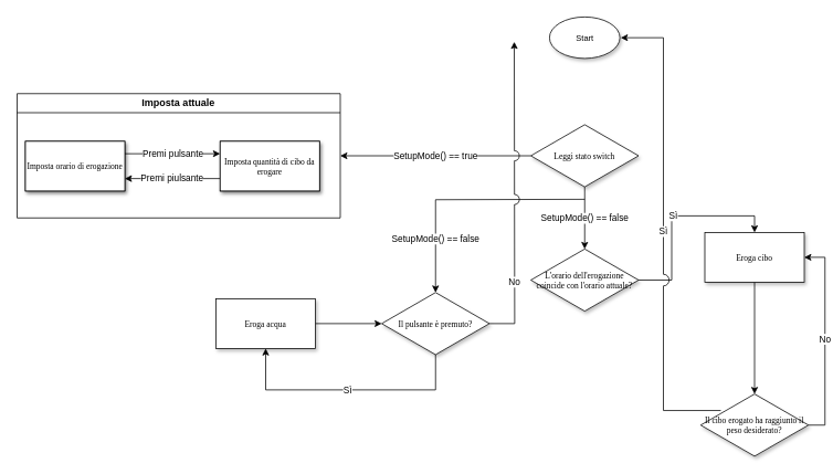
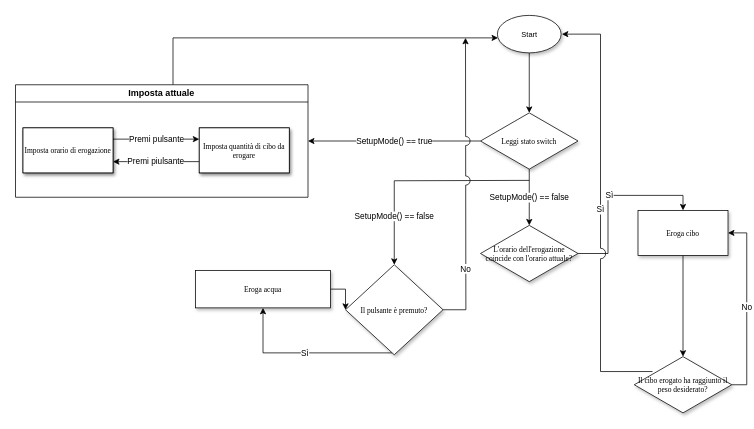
  <mxCell id="0" />
  <mxCell id="1" parent="0" />
  <mxCell id="2" value="Sì" style="edgeStyle=orthogonalEdgeStyle;rounded=0;orthogonalLoop=1;jettySize=auto;html=1;exitX=1;exitY=0.5;exitDx=0;exitDy=0;entryX=0.5;entryY=0;entryDx=0;entryDy=0;" parent="1" source="5" target="7" edge="1"><mxGeometry relative="1" as="geometry" /></mxCell>
  <mxCell id="3" value="Sì" style="edgeStyle=orthogonalEdgeStyle;rounded=0;orthogonalLoop=1;jettySize=auto;html=1;entryX=1;entryY=0.5;entryDx=0;entryDy=0;jumpStyle=arc;exitX=0.187;exitY=0.265;exitDx=0;exitDy=0;exitPerimeter=0;jumpSize=14;" parent="1" source="9" edge="1"><mxGeometry relative="1" as="geometry"><mxPoint x="970" y="570" as="sourcePoint" /><mxPoint x="748.5" y="45" as="targetPoint" /><Array as="points"><mxPoint x="800" y="495" /><mxPoint x="800" y="45" /></Array></mxGeometry></mxCell>
  <mxCell id="4" value="SetupMode() == false" style="edgeStyle=orthogonalEdgeStyle;rounded=0;orthogonalLoop=1;jettySize=auto;html=1;entryX=0.5;entryY=0;entryDx=0;entryDy=0;" edge="1" parent="1" target="25"><mxGeometry x="0.557" relative="1" as="geometry"><mxPoint x="705" y="240" as="sourcePoint" /><mxPoint x="540" y="365" as="targetPoint" /><mxPoint y="1" as="offset" /></mxGeometry></mxCell>
  <mxCell id="5" value="&lt;font style=&quot;font-size: 10px;&quot;&gt;L'orario dell'erogazione&lt;br style=&quot;font-size: 10px;&quot;&gt;coincide con l'orario attuale?&lt;/font&gt;" style="rhombus;whiteSpace=wrap;html=1;rounded=0;shadow=1;labelBackgroundColor=none;strokeWidth=1;fontFamily=Verdana;fontSize=10;align=center;" parent="1" vertex="1"><mxGeometry x="640" y="300" width="130" height="75" as="geometry" /></mxCell>
  <mxCell id="6" style="edgeStyle=orthogonalEdgeStyle;rounded=0;orthogonalLoop=1;jettySize=auto;html=1;exitX=0.5;exitY=1;exitDx=0;exitDy=0;entryX=0.5;entryY=0;entryDx=0;entryDy=0;" parent="1" source="7" target="9" edge="1"><mxGeometry relative="1" as="geometry" /></mxCell>
  <mxCell id="7" value="Eroga cibo" style="rounded=0;whiteSpace=wrap;html=1;shadow=1;labelBackgroundColor=none;strokeWidth=1;fontFamily=Verdana;fontSize=10;align=center;" parent="1" vertex="1"><mxGeometry x="850" y="280" width="120" height="60" as="geometry" /></mxCell>
  <mxCell id="8" value="No" style="edgeStyle=orthogonalEdgeStyle;rounded=0;orthogonalLoop=1;jettySize=auto;html=1;exitX=1;exitY=0.5;exitDx=0;exitDy=0;entryX=1;entryY=0.5;entryDx=0;entryDy=0;" parent="1" source="9" target="7" edge="1"><mxGeometry relative="1" as="geometry" /></mxCell>
  <mxCell id="9" value="Il cibo erogato ha raggiunto il peso desiderato?" style="rhombus;whiteSpace=wrap;html=1;rounded=0;shadow=1;labelBackgroundColor=none;strokeWidth=1;fontFamily=Verdana;fontSize=10;align=center;" parent="1" vertex="1"><mxGeometry x="845" y="475" width="130" height="75" as="geometry" /></mxCell>
  <mxCell id="10" value="SetupMode() == true" style="edgeStyle=orthogonalEdgeStyle;rounded=0;orthogonalLoop=1;jettySize=auto;html=1;entryX=1;entryY=0.5;entryDx=0;entryDy=0;jumpSize=14;" parent="1" source="12" target="20" edge="1"><mxGeometry relative="1" as="geometry"><mxPoint x="530" y="85" as="targetPoint" /></mxGeometry></mxCell>
  <mxCell id="11" value="SetupMode() == false" style="edgeStyle=orthogonalEdgeStyle;rounded=0;orthogonalLoop=1;jettySize=auto;html=1;entryX=0.5;entryY=0;entryDx=0;entryDy=0;" parent="1" source="12" target="5" edge="1"><mxGeometry relative="1" as="geometry" /></mxCell>
  <mxCell id="12" value="Leggi stato switch" style="rhombus;whiteSpace=wrap;html=1;rounded=0;shadow=1;labelBackgroundColor=none;strokeWidth=1;fontFamily=Verdana;fontSize=10;align=center;" parent="1" vertex="1"><mxGeometry x="640" y="150" width="130" height="75" as="geometry" /></mxCell>
+ <mxCell id="13" style="edgeStyle=orthogonalEdgeStyle;rounded=0;orthogonalLoop=1;jettySize=auto;html=1;" parent="1" source="14" target="12" edge="1"><mxGeometry relative="1" as="geometry" /></mxCell>
  <mxCell id="14" value="Start" style="ellipse;whiteSpace=wrap;html=1;fontSize=10;shadow=1;" parent="1" vertex="1"><mxGeometry x="662.5" y="20" width="85" height="50" as="geometry" /></mxCell>
  <mxCell id="15" value="Imposta quantità di cibo da erogare" style="whiteSpace=wrap;html=1;fontSize=10;fontFamily=Verdana;rounded=0;shadow=1;labelBackgroundColor=none;strokeWidth=1;container=0;" parent="1" vertex="1"><mxGeometry x="265" y="170" width="120" height="60" as="geometry" /></mxCell>
  <mxCell id="16" value="Premi pulsante" style="edgeStyle=orthogonalEdgeStyle;rounded=0;orthogonalLoop=1;jettySize=auto;html=1;exitX=1;exitY=0.25;exitDx=0;exitDy=0;entryX=0;entryY=0.25;entryDx=0;entryDy=0;" parent="1" source="17" target="15" edge="1"><mxGeometry relative="1" as="geometry" /></mxCell>
  <mxCell id="17" value="Imposta orario di erogazione" style="whiteSpace=wrap;html=1;fontSize=10;fontFamily=Verdana;rounded=0;shadow=1;labelBackgroundColor=none;strokeWidth=1;container=0;" parent="1" vertex="1"><mxGeometry x="30" y="170" width="120" height="60" as="geometry" /></mxCell>
  <mxCell id="18" value="Premi piulsante" style="edgeStyle=orthogonalEdgeStyle;rounded=0;orthogonalLoop=1;jettySize=auto;html=1;exitX=0;exitY=0.75;exitDx=0;exitDy=0;entryX=1;entryY=0.75;entryDx=0;entryDy=0;" parent="1" source="15" target="17" edge="1"><mxGeometry relative="1" as="geometry" /></mxCell>
+ <mxCell id="19" style="edgeStyle=orthogonalEdgeStyle;rounded=0;orthogonalLoop=1;jettySize=auto;html=1;" parent="1" source="20" target="14" edge="1"><mxGeometry relative="1" as="geometry"><mxPoint x="530" y="30" as="targetPoint" /><Array as="points"><mxPoint x="230" y="50" /></Array></mxGeometry></mxCell>
  <mxCell id="20" value="Imposta attuale" style="swimlane;whiteSpace=wrap;html=1;container=0;" parent="1" vertex="1"><mxGeometry x="20" y="112.5" width="390" height="150" as="geometry" /></mxCell>
  <mxCell id="21" value="Imposta quantità di cibo da erogare" style="whiteSpace=wrap;html=1;fontSize=10;fontFamily=Verdana;rounded=0;shadow=1;labelBackgroundColor=none;strokeWidth=1;container=0;" parent="1" vertex="1"><mxGeometry x="265" y="170" width="120" height="60" as="geometry" /></mxCell>
  <mxCell id="22" value="Imposta orario di erogazione" style="whiteSpace=wrap;html=1;fontSize=10;fontFamily=Verdana;rounded=0;shadow=1;labelBackgroundColor=none;strokeWidth=1;container=0;" parent="1" vertex="1"><mxGeometry x="30" y="170" width="120" height="60" as="geometry" /></mxCell>
  <mxCell id="23" value="Sì" style="edgeStyle=orthogonalEdgeStyle;rounded=0;orthogonalLoop=1;jettySize=auto;html=1;entryX=0.5;entryY=1;entryDx=0;entryDy=0;" edge="1" parent="1" source="25" target="27"><mxGeometry relative="1" as="geometry"><Array as="points"><mxPoint x="525" y="470" /><mxPoint x="320" y="470" /></Array></mxGeometry></mxCell>
  <mxCell id="24" value="No" style="edgeStyle=orthogonalEdgeStyle;rounded=0;orthogonalLoop=1;jettySize=auto;html=1;exitX=1;exitY=0.5;exitDx=0;exitDy=0;jumpStyle=arc;jumpSize=12;" edge="1" parent="1" source="25"><mxGeometry x="-0.565" relative="1" as="geometry"><mxPoint x="620" y="50" as="targetPoint" /><mxPoint as="offset" /></mxGeometry></mxCell>
- <mxCell id="25" value="Il pulsante è premuto?" style="rhombus;whiteSpace=wrap;html=1;rounded=0;shadow=1;labelBackgroundColor=none;strokeWidth=1;fontFamily=Verdana;fontSize=10;align=center;" vertex="1" parent="1"><mxGeometry x="460" y="352.5" width="130" height="75" as="geometry" /></mxCell>
+ <mxCell id="25" value="Il pulsante è premuto?" style="rhombus;whiteSpace=wrap;html=1;rounded=0;shadow=1;labelBackgroundColor=none;strokeWidth=1;fontFamily=Verdana;fontSize=10;align=center;" vertex="1" parent="1"><mxGeometry x="460" y="352.5" width="130" height="120" as="geometry" /></mxCell>
  <mxCell id="26" style="edgeStyle=orthogonalEdgeStyle;rounded=0;orthogonalLoop=1;jettySize=auto;html=1;entryX=0;entryY=0.5;entryDx=0;entryDy=0;" edge="1" parent="1" source="27" target="25"><mxGeometry relative="1" as="geometry"><mxPoint x="450" y="420" as="targetPoint" /></mxGeometry></mxCell>
- <mxCell id="27" value="Eroga acqua" style="whiteSpace=wrap;html=1;fontSize=10;fontFamily=Verdana;rounded=0;shadow=1;labelBackgroundColor=none;strokeWidth=1;" vertex="1" parent="1"><mxGeometry x="260" y="360" width="120" height="60" as="geometry" /></mxCell>
+ <mxCell id="27" value="Eroga acqua" style="whiteSpace=wrap;html=1;fontSize=10;fontFamily=Verdana;rounded=0;shadow=1;labelBackgroundColor=none;strokeWidth=1;" vertex="1" parent="1"><mxGeometry x="260" y="360" width="180" height="50" as="geometry" /></mxCell>
